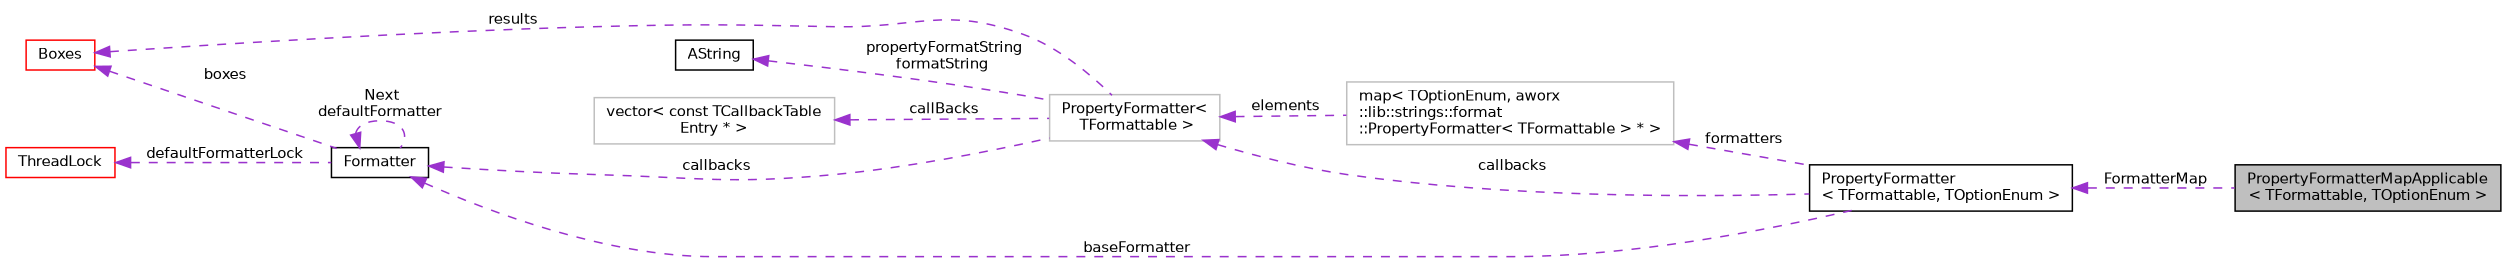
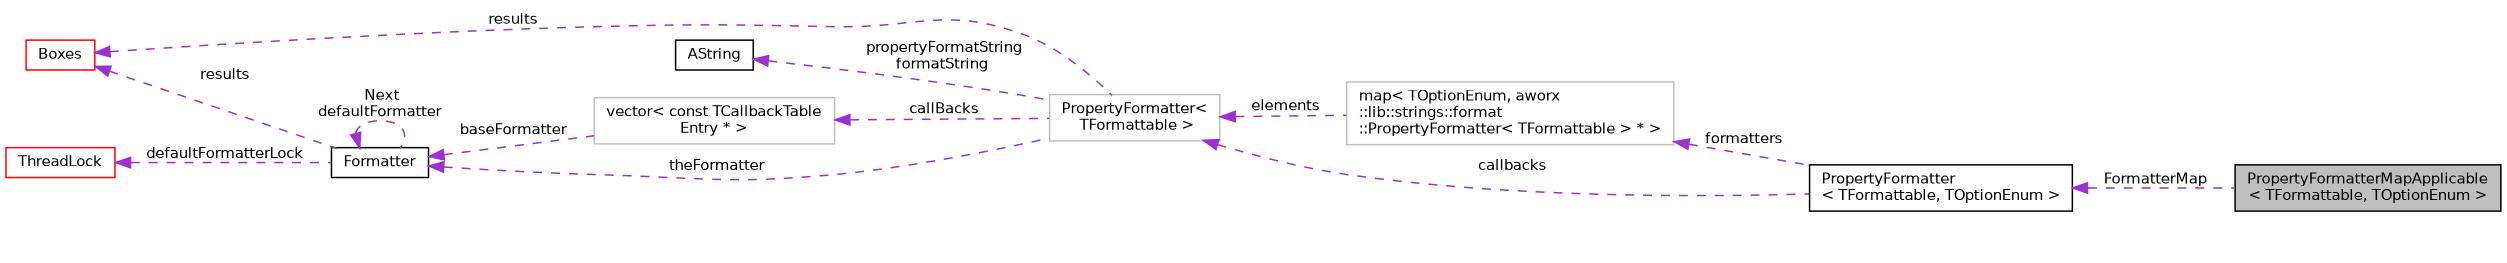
  digraph {
    rankdir=LR
    node [color=black fillcolor=white fontname=Helvetica fontsize=10 shape=record style=filled]
    edge [color=darkorchid3 dir=back fontname=Helvetica fontsize=10 labelfontname=Helvetica labelfontsize=10 style=dashed]
    n1 [fillcolor=grey75 fontcolor=black height=0.2 label="PropertyFormatterMapApplicable\l\< TFormattable, TOptionEnum \>" width=0.4]
    n2 [height=0.2 label="PropertyFormatter\l\< TFormattable, TOptionEnum \>" width=0.4]
    n3 [height=0.2 label=Formatter width=0.4]
    n4 [color=grey75 height=0.2 label="PropertyFormatter\<\l TFormattable \>" width=0.4]
    n5 [color=grey75 height=0.2 label="map\< TOptionEnum, aworx\l::lib::strings::format\l::PropertyFormatter\< TFormattable \> * \>" width=0.4]
    n6 [height=0.2 label=AString width=0.4]
    n7 [color=red height=0.2 label=ThreadLock width=0.4]
    n8 [color=red height=0.2 label=Boxes width=0.4]
    n9 [color=grey75 height=0.2 label="vector\< const TCallbackTable\lEntry * \>" width=0.4]
    n2 -> n1 [label=" FormatterMap"]
-   n3 -> n2 [label=" baseFormatter"]
+   n3 -> n9 [label=" baseFormatter"]
    n3 -> n3 [label=" Next\ndefaultFormatter"]
-   n3 -> n4 [label=" callbacks"]
+   n3 -> n4 [label=" theFormatter"]
    n4 -> n2 [label=" callbacks"]
    n4 -> n5 [label=" elements"]
    n5 -> n2 [label=" formatters"]
    n6 -> n4 [label=" propertyFormatString\nformatString"]
    n7 -> n3 [label=" defaultFormatterLock"]
-   n8 -> n3 [label=" boxes"]
+   n8 -> n3 [label=" results"]
    n8 -> n4 [label=" results"]
    n9 -> n4 [label=" callBacks"]
  }
